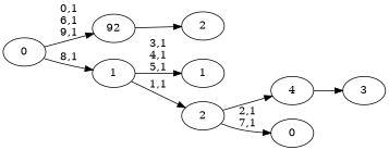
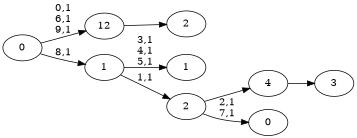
  digraph {
    rankdir=LR
    n1 [label=4]
    n2 [label=3]
    n3 [label=2]
-   12 [label=92]
+   12
    n5 [label=1]
    n6 [label=0]
    2
    1
    0
    n1 -> n2
    12 -> n3
    2 -> n1
    2 -> n6 [label="2,1\n7,1"]
    1 -> n5 [label="3,1\n4,1\n5,1"]
    1 -> 2 [label="1,1"]
    0 -> 12 [label="0,1\n6,1\n9,1"]
    0 -> 1 [label="8,1"]
  }
